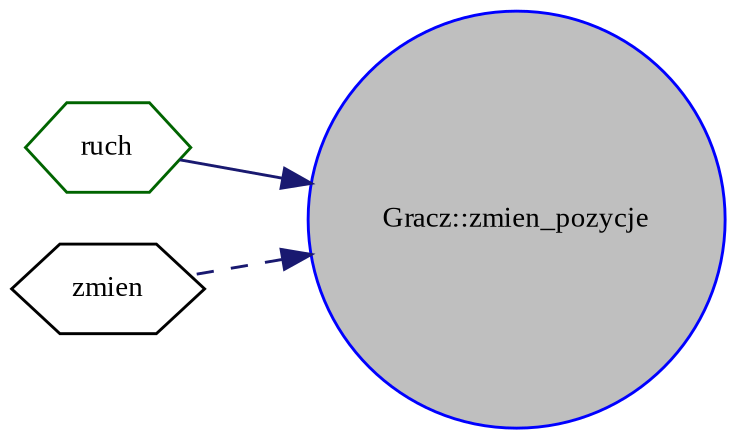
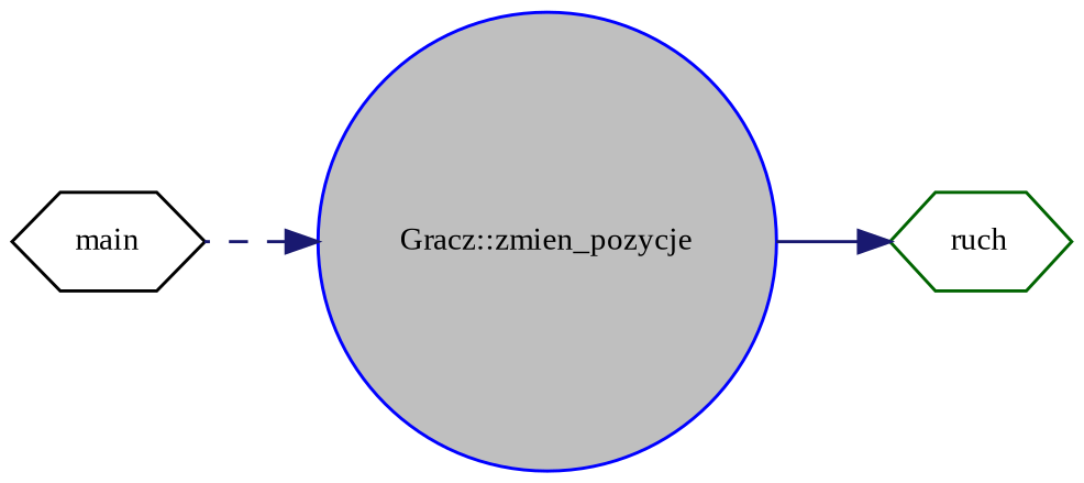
  digraph {
    fontname="Liberation Serif"
    rankdir=RL
    node [fillcolor=white fontname="Liberation Serif" fontsize=10 shape=hexagon style=filled]
    edge [color=midnightblue dir=back fontname="Liberation Serif" fontsize=10 labelfontname=Helvetica labelfontsize=10]
    n1 [color=blue fillcolor=grey75 fontcolor=black height=0.2 label="Gracz::zmien_pozycje" shape=circle width=0.4]
    n2 [color=darkgreen height=0.2 label=ruch width=0.4]
-   n3 [color=black height=0.2 label=zmien width=0.4]
-   n1 -> n2 [style=solid]
+   n3 [color=black height=0.2 label=main width=0.4]
+   n2 -> n1 [style=solid]
    n1 -> n3 [style=dashed]
  }
